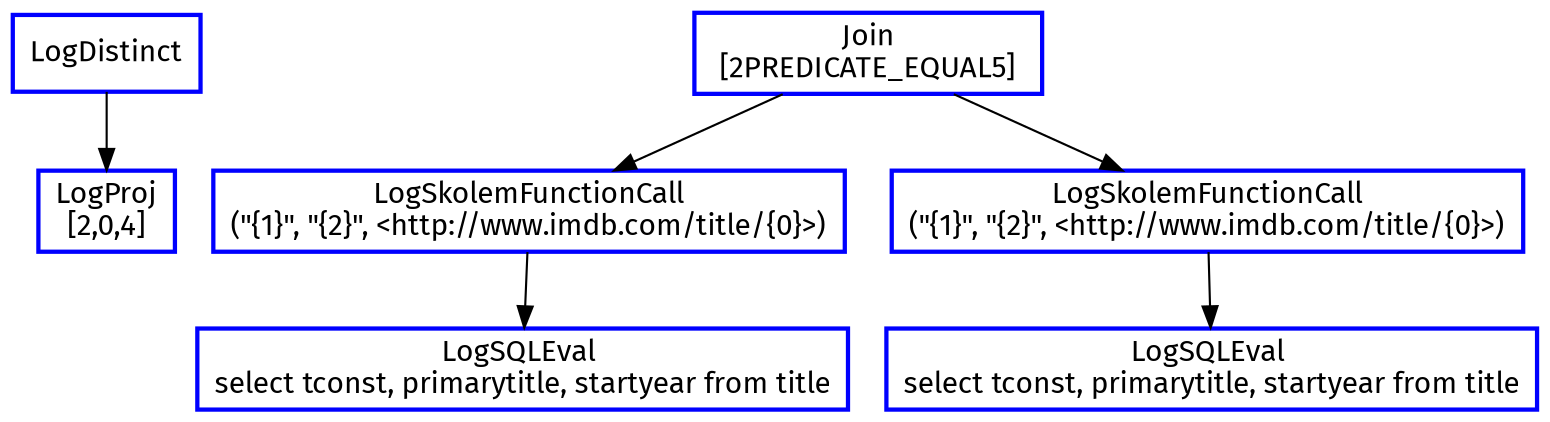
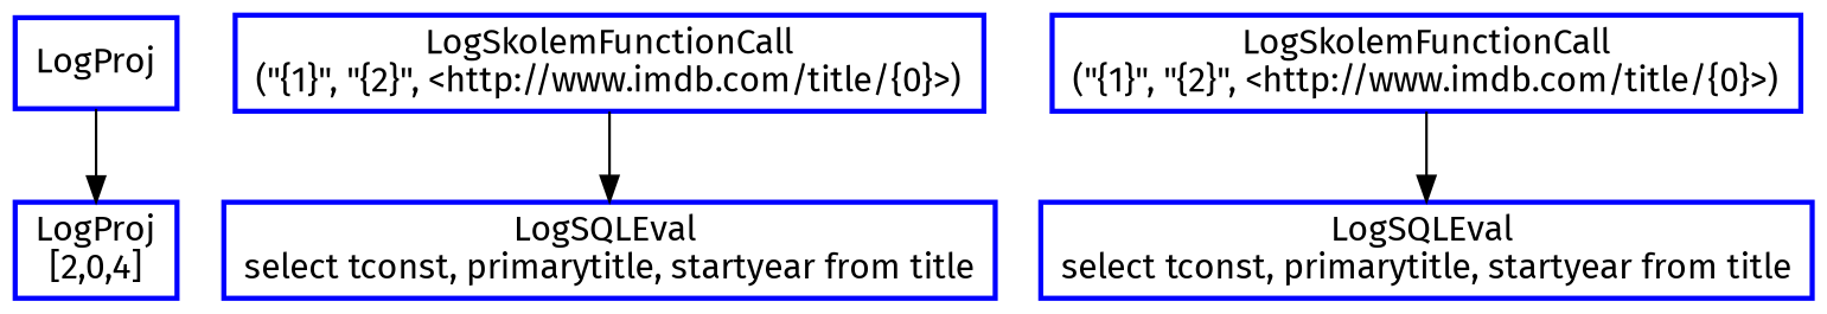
  digraph {
    fontname="Fira Sans"
    node [color=blue fontcolor=black fontname="Fira Sans" shape=rectangle style=bold]
    edge [fontname="Fira Sans"]
-   n1 [label=LogDistinct]
+   n1 [label=LogProj]
    n2 [label="LogProj\n[2,0,4]"]
-   n3 [label="Join\n [2PREDICATE_EQUAL5] "]
    n4 [label="LogSkolemFunctionCall\n(\"{1}\", \"{2}\", <http://www.imdb.com/title/{0}>)"]
    n5 [label="LogSkolemFunctionCall\n(\"{1}\", \"{2}\", <http://www.imdb.com/title/{0}>)"]
    n6 [label="LogSQLEval \nselect tconst, primarytitle, startyear from title"]
    n7 [label="LogSQLEval \nselect tconst, primarytitle, startyear from title"]
    n1 -> n2
-   n3 -> n4
-   n3 -> n5
    n4 -> n6
    n5 -> n7
  }
